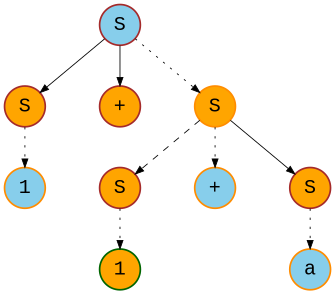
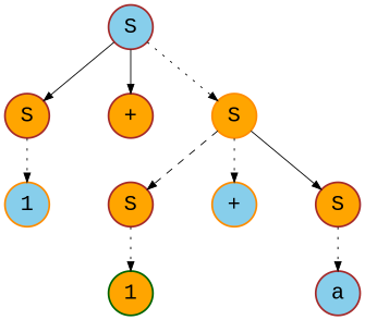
  digraph {
    nodesep=.66
    ranksep=.5
    splines=line
    fontname="Liberation Mono"
    node [fillcolor=orange fontname="Liberation Mono" fontsize=18 margin=0 penwidth=1.5 shape=circle style=filled color=brown]
    edge [arrowsize=.75 penwidth=.75 style=dotted fontname="Liberation Mono"]
    n1 [fillcolor=skyblue label=S width=0.5]
    n2 [label=S width=0.5]
    n3 [label="+" width=0.5]
    n4 [label=S width=0.5 color=darkorange]
    n5 [fillcolor=skyblue label=1 width=0.5 color=darkorange]
    n6 [label=S width=0.5]
    n7 [fillcolor=skyblue label="+" width=0.5 color=darkorange]
    n8 [label=S width=0.5]
    n9 [label=1 width=0.5 color=darkgreen]
-   n10 [fillcolor=skyblue label=a width=0.5 color=darkorange]
+   n10 [fillcolor=skyblue label=a width=0.5]
    n1 -> n2 [style=bold]
    n1 -> n3 [style=bold]
    n1 -> n4
    n2 -> n5
    n4 -> n6 [style=dashed]
    n4 -> n7
    n4 -> n8 [style=bold]
    n6 -> n9
    n8 -> n10
  }
